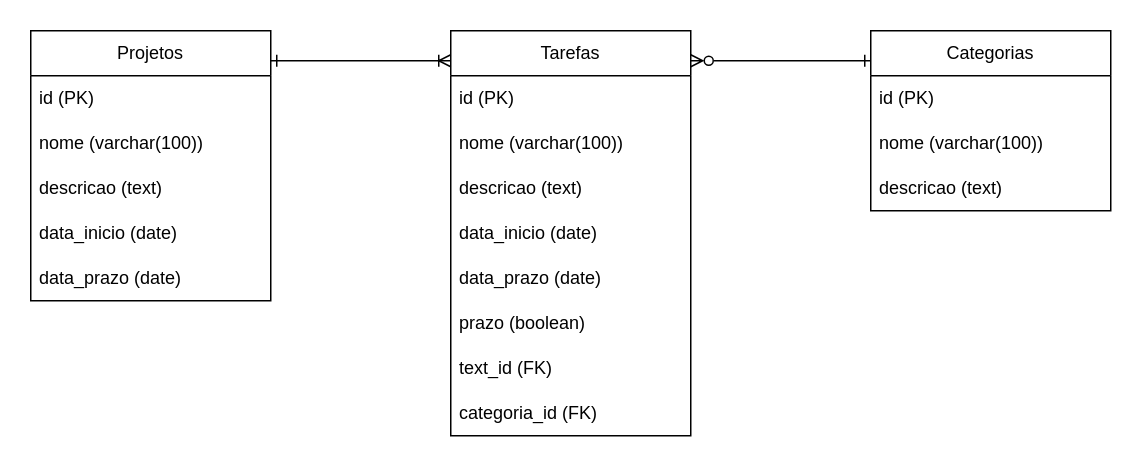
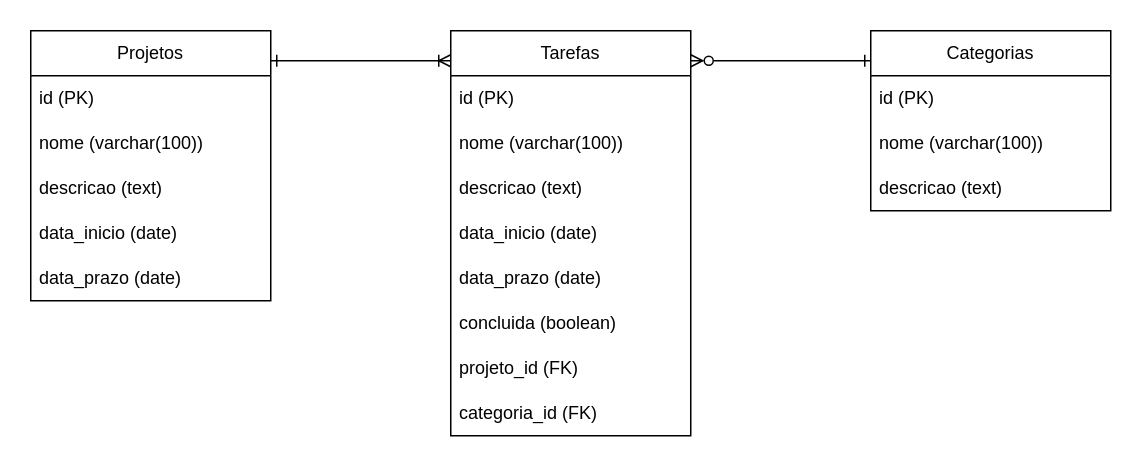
  <mxCell id="0" />
  <mxCell id="1" parent="0" />
  <mxCell id="2" value="Projetos" style="swimlane;fontStyle=0;childLayout=stackLayout;horizontal=1;startSize=30;horizontalStack=0;resizeParent=1;resizeParentMax=0;resizeLast=0;collapsible=1;marginBottom=0;whiteSpace=wrap;html=1;" vertex="1" parent="1"><mxGeometry x="20" y="20" width="160" height="180" as="geometry" /></mxCell>
  <mxCell id="3" value="id (PK)" style="text;strokeColor=none;fillColor=none;align=left;verticalAlign=middle;spacingLeft=4;spacingRight=4;overflow=hidden;points=[[0,0.5],[1,0.5]];portConstraint=eastwest;rotatable=0;whiteSpace=wrap;html=1;" vertex="1" parent="2"><mxGeometry y="30" width="160" height="30" as="geometry" /></mxCell>
  <mxCell id="4" value="nome (varchar(100))" style="text;strokeColor=none;fillColor=none;align=left;verticalAlign=middle;spacingLeft=4;spacingRight=4;overflow=hidden;points=[[0,0.5],[1,0.5]];portConstraint=eastwest;rotatable=0;whiteSpace=wrap;html=1;" vertex="1" parent="2"><mxGeometry y="60" width="160" height="30" as="geometry" /></mxCell>
  <mxCell id="5" value="descricao (text)" style="text;strokeColor=none;fillColor=none;align=left;verticalAlign=middle;spacingLeft=4;spacingRight=4;overflow=hidden;points=[[0,0.5],[1,0.5]];portConstraint=eastwest;rotatable=0;whiteSpace=wrap;html=1;" vertex="1" parent="2"><mxGeometry y="90" width="160" height="30" as="geometry" /></mxCell>
  <mxCell id="6" value="data_inicio (date)" style="text;strokeColor=none;fillColor=none;align=left;verticalAlign=middle;spacingLeft=4;spacingRight=4;overflow=hidden;points=[[0,0.5],[1,0.5]];portConstraint=eastwest;rotatable=0;whiteSpace=wrap;html=1;" vertex="1" parent="2"><mxGeometry y="120" width="160" height="30" as="geometry" /></mxCell>
  <mxCell id="7" value="data_prazo (date)" style="text;strokeColor=none;fillColor=none;align=left;verticalAlign=middle;spacingLeft=4;spacingRight=4;overflow=hidden;points=[[0,0.5],[1,0.5]];portConstraint=eastwest;rotatable=0;whiteSpace=wrap;html=1;" vertex="1" parent="2"><mxGeometry y="150" width="160" height="30" as="geometry" /></mxCell>
  <mxCell id="8" value="Tarefas" style="swimlane;fontStyle=0;childLayout=stackLayout;horizontal=1;startSize=30;horizontalStack=0;resizeParent=1;resizeParentMax=0;resizeLast=0;collapsible=1;marginBottom=0;whiteSpace=wrap;html=1;" vertex="1" parent="1"><mxGeometry x="300" y="20" width="160" height="270" as="geometry" /></mxCell>
  <mxCell id="9" value="id (PK)" style="text;strokeColor=none;fillColor=none;align=left;verticalAlign=middle;spacingLeft=4;spacingRight=4;overflow=hidden;points=[[0,0.5],[1,0.5]];portConstraint=eastwest;rotatable=0;whiteSpace=wrap;html=1;" vertex="1" parent="8"><mxGeometry y="30" width="160" height="30" as="geometry" /></mxCell>
  <mxCell id="10" value="nome (varchar(100))" style="text;strokeColor=none;fillColor=none;align=left;verticalAlign=middle;spacingLeft=4;spacingRight=4;overflow=hidden;points=[[0,0.5],[1,0.5]];portConstraint=eastwest;rotatable=0;whiteSpace=wrap;html=1;" vertex="1" parent="8"><mxGeometry y="60" width="160" height="30" as="geometry" /></mxCell>
  <mxCell id="11" value="descricao (text)" style="text;strokeColor=none;fillColor=none;align=left;verticalAlign=middle;spacingLeft=4;spacingRight=4;overflow=hidden;points=[[0,0.5],[1,0.5]];portConstraint=eastwest;rotatable=0;whiteSpace=wrap;html=1;" vertex="1" parent="8"><mxGeometry y="90" width="160" height="30" as="geometry" /></mxCell>
  <mxCell id="12" value="data_inicio (date)" style="text;strokeColor=none;fillColor=none;align=left;verticalAlign=middle;spacingLeft=4;spacingRight=4;overflow=hidden;points=[[0,0.5],[1,0.5]];portConstraint=eastwest;rotatable=0;whiteSpace=wrap;html=1;" vertex="1" parent="8"><mxGeometry y="120" width="160" height="30" as="geometry" /></mxCell>
  <mxCell id="13" value="data_prazo (date)" style="text;strokeColor=none;fillColor=none;align=left;verticalAlign=middle;spacingLeft=4;spacingRight=4;overflow=hidden;points=[[0,0.5],[1,0.5]];portConstraint=eastwest;rotatable=0;whiteSpace=wrap;html=1;" vertex="1" parent="8"><mxGeometry y="150" width="160" height="30" as="geometry" /></mxCell>
- <mxCell id="14" value="prazo (boolean)" style="text;strokeColor=none;fillColor=none;align=left;verticalAlign=middle;spacingLeft=4;spacingRight=4;overflow=hidden;points=[[0,0.5],[1,0.5]];portConstraint=eastwest;rotatable=0;whiteSpace=wrap;html=1;" vertex="1" parent="8"><mxGeometry y="180" width="160" height="30" as="geometry" /></mxCell>
- <mxCell id="15" value="text_id (FK)" style="text;strokeColor=none;fillColor=none;align=left;verticalAlign=middle;spacingLeft=4;spacingRight=4;overflow=hidden;points=[[0,0.5],[1,0.5]];portConstraint=eastwest;rotatable=0;whiteSpace=wrap;html=1;" vertex="1" parent="8"><mxGeometry y="210" width="160" height="30" as="geometry" /></mxCell>
+ <mxCell id="14" value="concluida (boolean)" style="text;strokeColor=none;fillColor=none;align=left;verticalAlign=middle;spacingLeft=4;spacingRight=4;overflow=hidden;points=[[0,0.5],[1,0.5]];portConstraint=eastwest;rotatable=0;whiteSpace=wrap;html=1;" vertex="1" parent="8"><mxGeometry y="180" width="160" height="30" as="geometry" /></mxCell>
+ <mxCell id="15" value="projeto_id (FK)" style="text;strokeColor=none;fillColor=none;align=left;verticalAlign=middle;spacingLeft=4;spacingRight=4;overflow=hidden;points=[[0,0.5],[1,0.5]];portConstraint=eastwest;rotatable=0;whiteSpace=wrap;html=1;" vertex="1" parent="8"><mxGeometry y="210" width="160" height="30" as="geometry" /></mxCell>
  <mxCell id="16" value="categoria_id (FK)" style="text;strokeColor=none;fillColor=none;align=left;verticalAlign=middle;spacingLeft=4;spacingRight=4;overflow=hidden;points=[[0,0.5],[1,0.5]];portConstraint=eastwest;rotatable=0;whiteSpace=wrap;html=1;" vertex="1" parent="8"><mxGeometry y="240" width="160" height="30" as="geometry" /></mxCell>
  <mxCell id="17" value="Categorias" style="swimlane;fontStyle=0;childLayout=stackLayout;horizontal=1;startSize=30;horizontalStack=0;resizeParent=1;resizeParentMax=0;resizeLast=0;collapsible=1;marginBottom=0;whiteSpace=wrap;html=1;" vertex="1" parent="1"><mxGeometry x="580" y="20" width="160" height="120" as="geometry" /></mxCell>
  <mxCell id="18" value="id (PK)" style="text;strokeColor=none;fillColor=none;align=left;verticalAlign=middle;spacingLeft=4;spacingRight=4;overflow=hidden;points=[[0,0.5],[1,0.5]];portConstraint=eastwest;rotatable=0;whiteSpace=wrap;html=1;" vertex="1" parent="17"><mxGeometry y="30" width="160" height="30" as="geometry" /></mxCell>
  <mxCell id="19" value="nome (varchar(100))" style="text;strokeColor=none;fillColor=none;align=left;verticalAlign=middle;spacingLeft=4;spacingRight=4;overflow=hidden;points=[[0,0.5],[1,0.5]];portConstraint=eastwest;rotatable=0;whiteSpace=wrap;html=1;" vertex="1" parent="17"><mxGeometry y="60" width="160" height="30" as="geometry" /></mxCell>
  <mxCell id="20" value="descricao (text)" style="text;strokeColor=none;fillColor=none;align=left;verticalAlign=middle;spacingLeft=4;spacingRight=4;overflow=hidden;points=[[0,0.5],[1,0.5]];portConstraint=eastwest;rotatable=0;whiteSpace=wrap;html=1;" vertex="1" parent="17"><mxGeometry y="90" width="160" height="30" as="geometry" /></mxCell>
  <mxCell id="21" value="" style="endArrow=ERoneToMany;html=1;rounded=0;entryX=0;entryY=0.074;entryDx=0;entryDy=0;entryPerimeter=0;startArrow=ERone;startFill=0;endFill=0;" edge="1" parent="1" target="8"><mxGeometry width="50" height="50" relative="1" as="geometry"><mxPoint x="180" y="40" as="sourcePoint" /><mxPoint x="230" y="-10" as="targetPoint" /></mxGeometry></mxCell>
  <mxCell id="22" value="" style="endArrow=ERone;html=1;rounded=0;entryX=0;entryY=0.074;entryDx=0;entryDy=0;entryPerimeter=0;startArrow=ERzeroToMany;startFill=0;endFill=0;" edge="1" parent="1"><mxGeometry width="50" height="50" relative="1" as="geometry"><mxPoint x="460" y="40" as="sourcePoint" /><mxPoint x="580" y="40" as="targetPoint" /></mxGeometry></mxCell>
